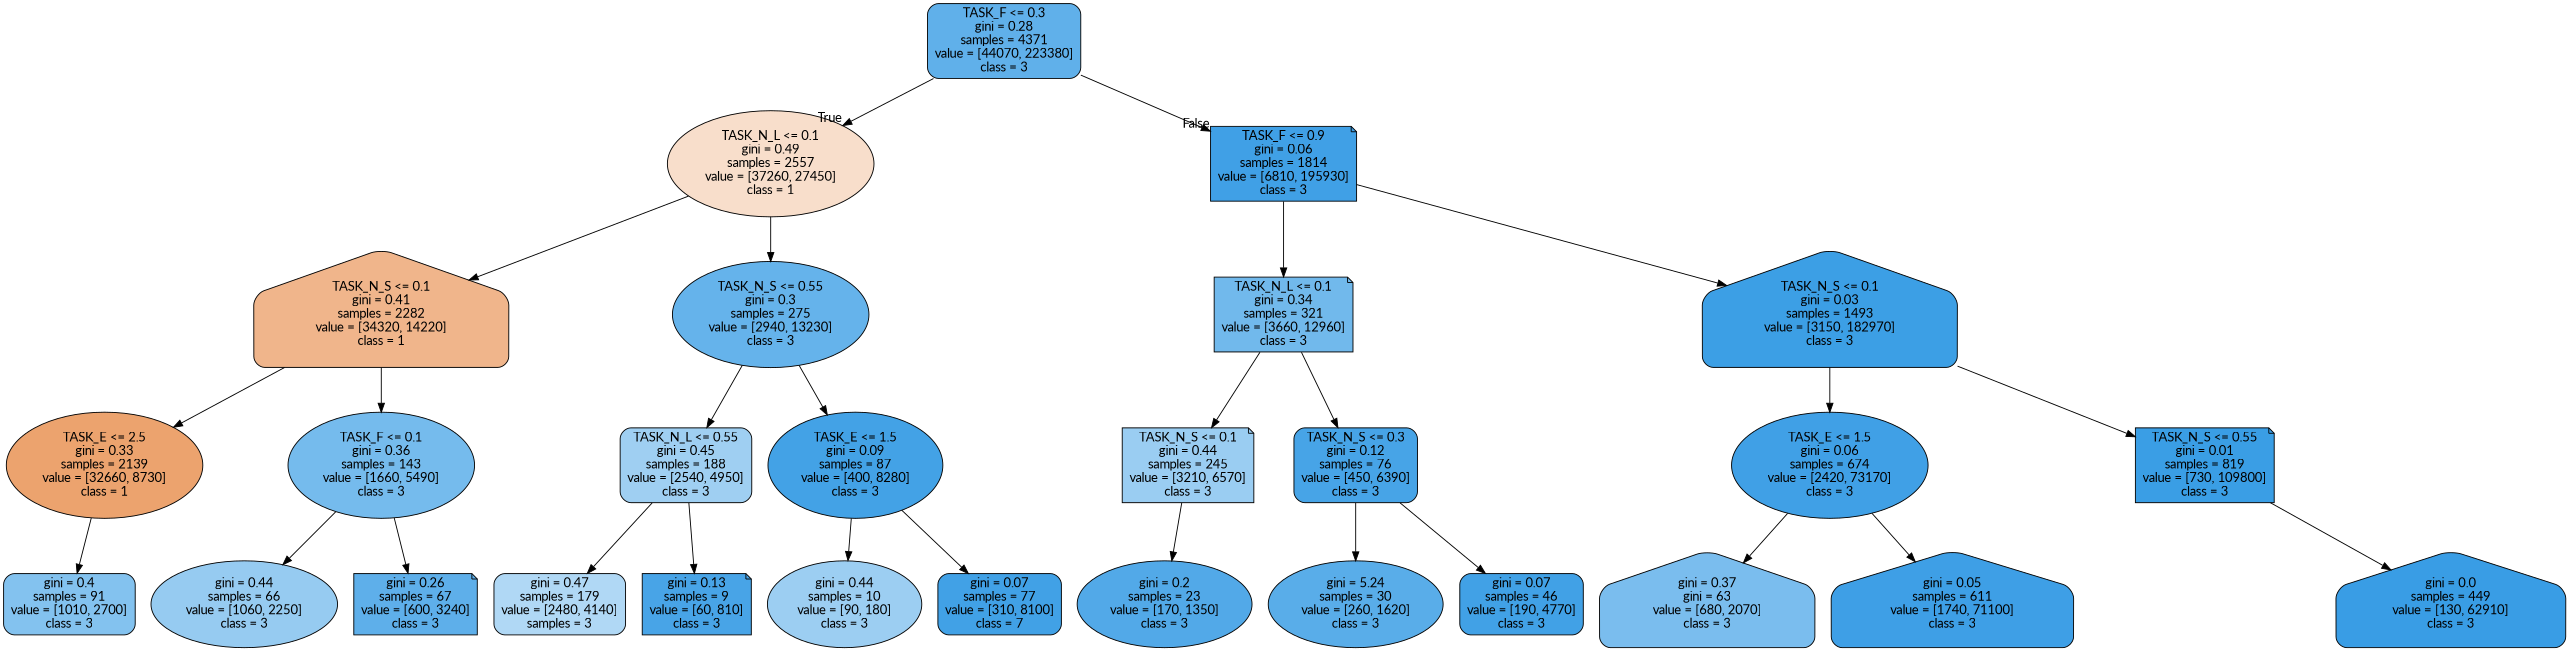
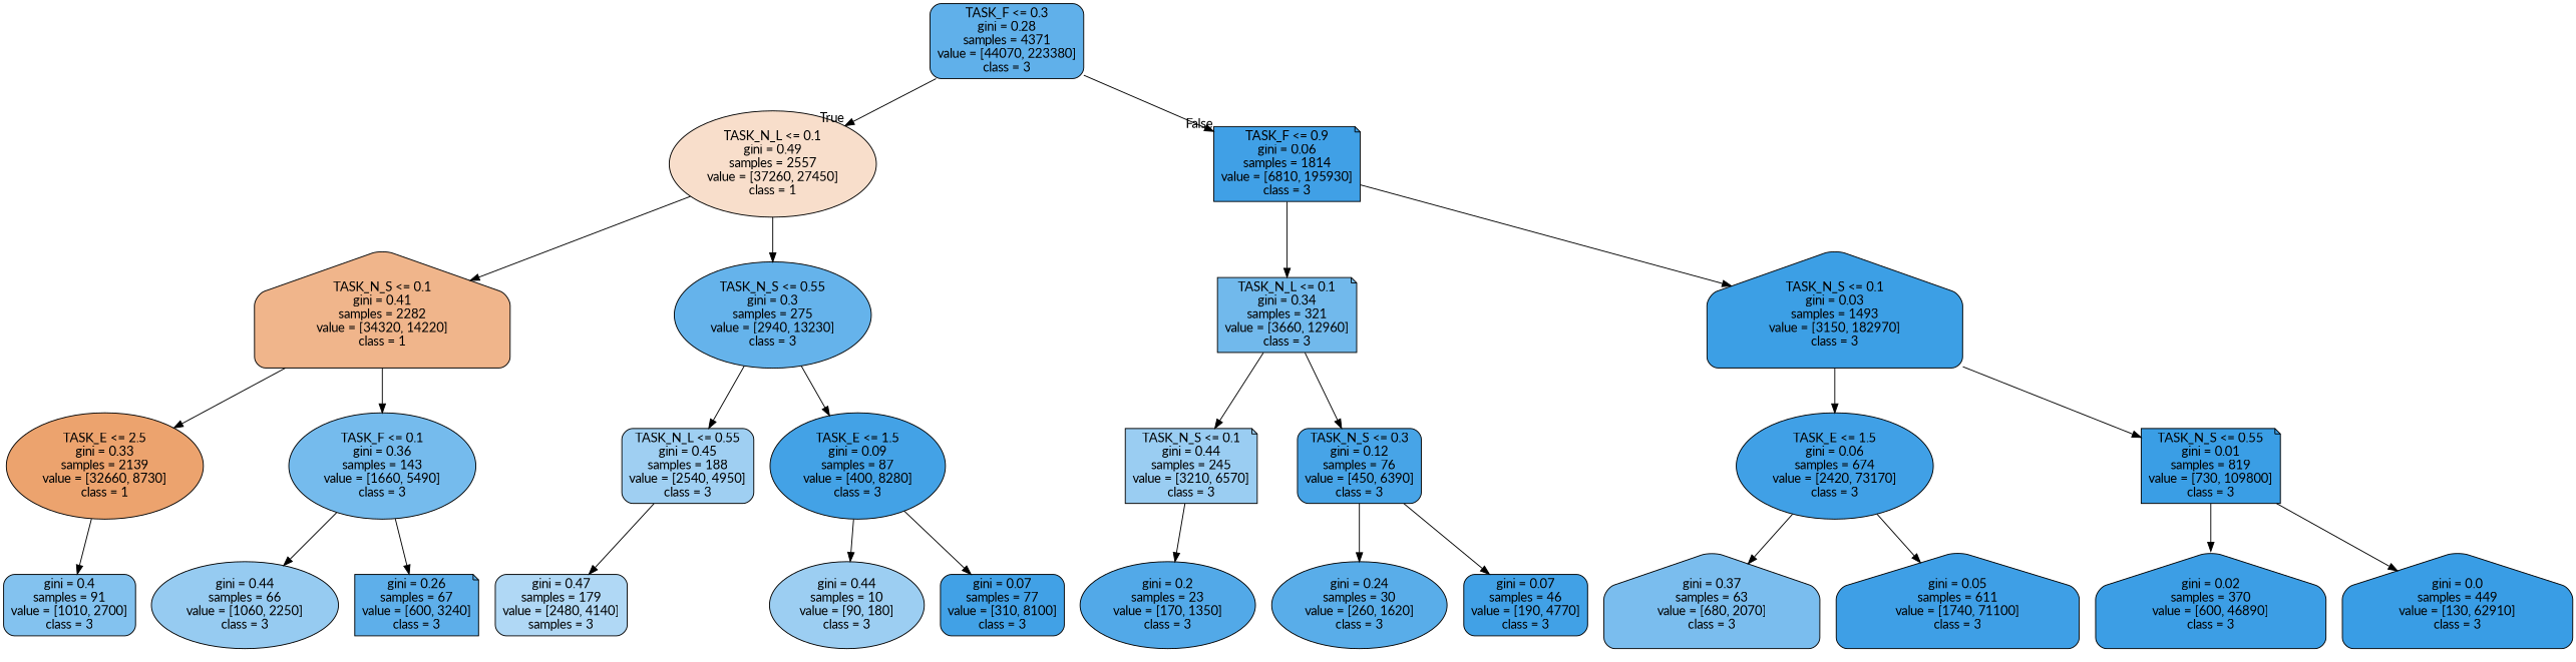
  digraph {
    fontname=Lato
    node [color=black fillcolor="#40a0e6" fontname=Lato shape=ellipse style="filled, rounded"]
    edge [fontname=Lato]
    n1 [fillcolor="#60b0ea" label="TASK_F <= 0.3\ngini = 0.28\nsamples = 4371\nvalue = [44070, 223380]\nclass = 3" shape=box]
    n2 [fillcolor="#f8decb" label="TASK_N_L <= 0.1\ngini = 0.49\nsamples = 2557\nvalue = [37260, 27450]\nclass = 1"]
    n3 [label="TASK_F <= 0.9\ngini = 0.06\nsamples = 1814\nvalue = [6810, 195930]\nclass = 3" shape=note]
    n4 [fillcolor="#f0b58b" label="TASK_N_S <= 0.1\ngini = 0.41\nsamples = 2282\nvalue = [34320, 14220]\nclass = 1" shape=house]
    n5 [fillcolor="#65b3eb" label="TASK_N_S <= 0.55\ngini = 0.3\nsamples = 275\nvalue = [2940, 13230]\nclass = 3"]
    n6 [fillcolor="#71b9ec" label="TASK_N_L <= 0.1\ngini = 0.34\nsamples = 321\nvalue = [3660, 12960]\nclass = 3" shape=note]
    n7 [fillcolor="#3c9fe5" label="TASK_N_S <= 0.1\ngini = 0.03\nsamples = 1493\nvalue = [3150, 182970]\nclass = 3" shape=house]
    n8 [fillcolor="#eca36e" label="TASK_E <= 2.5\ngini = 0.33\nsamples = 2139\nvalue = [32660, 8730]\nclass = 1"]
    n9 [fillcolor="#75bbed" label="TASK_F <= 0.1\ngini = 0.36\nsamples = 143\nvalue = [1660, 5490]\nclass = 3"]
    n10 [fillcolor="#9fcff2" label="TASK_N_L <= 0.55\ngini = 0.45\nsamples = 188\nvalue = [2540, 4950]\nclass = 3" shape=box]
    n11 [fillcolor="#43a2e6" label="TASK_E <= 1.5\ngini = 0.09\nsamples = 87\nvalue = [400, 8280]\nclass = 3"]
    n12 [fillcolor="#83c2ef" label="gini = 0.4\nsamples = 91\nvalue = [1010, 2700]\nclass = 3" shape=box]
    n13 [fillcolor="#96cbf1" label="gini = 0.44\nsamples = 66\nvalue = [1060, 2250]\nclass = 3"]
    n14 [fillcolor="#5eafea" label="gini = 0.26\nsamples = 67\nvalue = [600, 3240]\nclass = 3" shape=note]
    n15 [fillcolor="#b0d8f5" label="gini = 0.47\nsamples = 179\nvalue = [2480, 4140]\nsamples = 3" shape=box]
-   n16 [fillcolor="#48a4e7" label="gini = 0.13\nsamples = 9\nvalue = [60, 810]\nclass = 3" shape=note]
    n17 [fillcolor="#9ccef2" label="gini = 0.44\nsamples = 10\nvalue = [90, 180]\nclass = 3"]
-   n18 [fillcolor="#41a1e6" label="gini = 0.07\nsamples = 77\nvalue = [310, 8100]\nclass = 7" shape=box]
+   n18 [fillcolor="#41a1e6" label="gini = 0.07\nsamples = 77\nvalue = [310, 8100]\nclass = 3" shape=box]
    n19 [fillcolor="#9acdf2" label="TASK_N_S <= 0.1\ngini = 0.44\nsamples = 245\nvalue = [3210, 6570]\nclass = 3" shape=note]
    n20 [fillcolor="#47a4e7" label="TASK_N_S <= 0.3\ngini = 0.12\nsamples = 76\nvalue = [450, 6390]\nclass = 3" shape=box]
    n21 [label="TASK_E <= 1.5\ngini = 0.06\nsamples = 674\nvalue = [2420, 73170]\nclass = 3"]
    n22 [fillcolor="#3a9ee5" label="TASK_N_S <= 0.55\ngini = 0.01\nsamples = 819\nvalue = [730, 109800]\nclass = 3" shape=note]
    n23 [fillcolor="#52a9e8" label="gini = 0.2\nsamples = 23\nvalue = [170, 1350]\nclass = 3"]
-   n24 [fillcolor="#59ade9" label="gini = 5.24\nsamples = 30\nvalue = [260, 1620]\nclass = 3"]
+   n24 [fillcolor="#59ade9" label="gini = 0.24\nsamples = 30\nvalue = [260, 1620]\nclass = 3"]
    n25 [fillcolor="#41a1e6" label="gini = 0.07\nsamples = 46\nvalue = [190, 4770]\nclass = 3" shape=box]
-   n26 [fillcolor="#7abdee" label="gini = 0.37\ngini = 63\nvalue = [680, 2070]\nclass = 3" shape=house]
+   n26 [fillcolor="#7abdee" label="gini = 0.37\nsamples = 63\nvalue = [680, 2070]\nclass = 3" shape=house]
    n27 [fillcolor="#3e9fe6" label="gini = 0.05\nsamples = 611\nvalue = [1740, 71100]\nclass = 3" shape=house]
+   n28 [fillcolor="#3c9ee5" label="gini = 0.02\nsamples = 370\nvalue = [600, 46890]\nclass = 3" shape=house]
    n29 [fillcolor="#399de5" label="gini = 0.0\nsamples = 449\nvalue = [130, 62910]\nclass = 3" shape=house]
    n1 -> n2 [headlabel=True labelangle=45 labeldistance=2.5]
    n1 -> n3 [headlabel=False labelangle=-45 labeldistance=2.5]
    n2 -> n4
    n2 -> n5
    n3 -> n6
    n3 -> n7
    n4 -> n8
    n4 -> n9
    n5 -> n10
    n5 -> n11
    n6 -> n19
    n6 -> n20
    n7 -> n21
    n7 -> n22
    n8 -> n12
    n9 -> n13
    n9 -> n14
    n10 -> n15
-   n10 -> n16
    n11 -> n17
    n11 -> n18
    n19 -> n23
    n20 -> n24
    n20 -> n25
    n21 -> n26
    n21 -> n27
+   n22 -> n28
    n22 -> n29
  }
